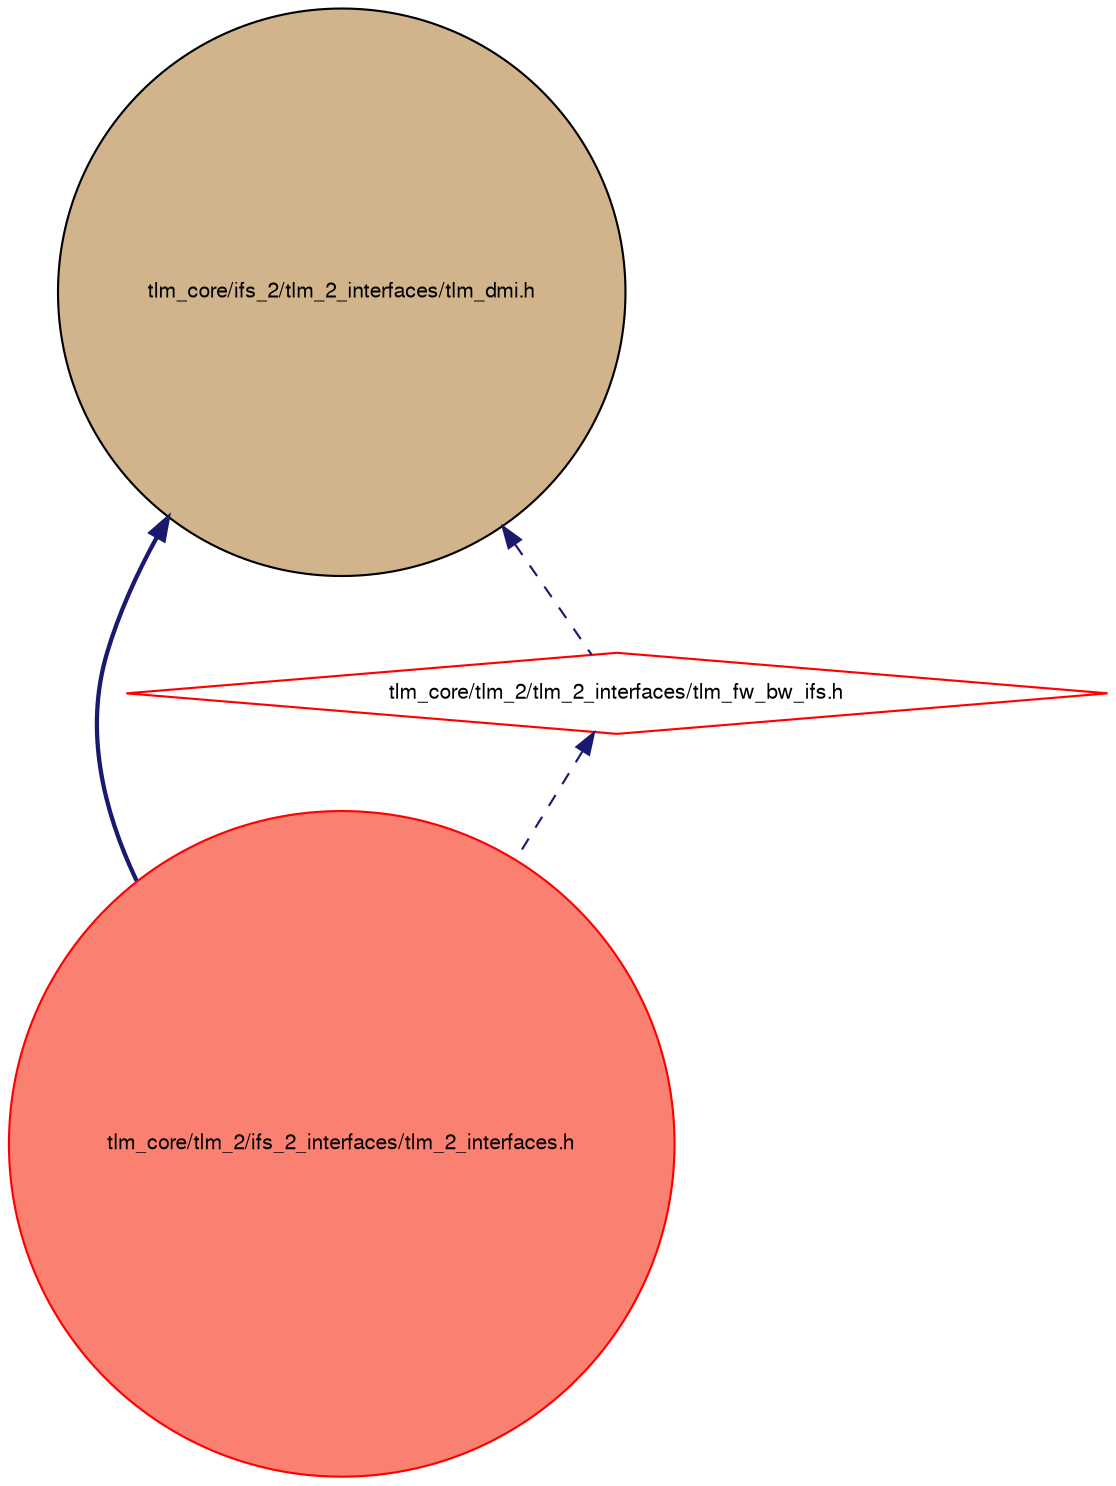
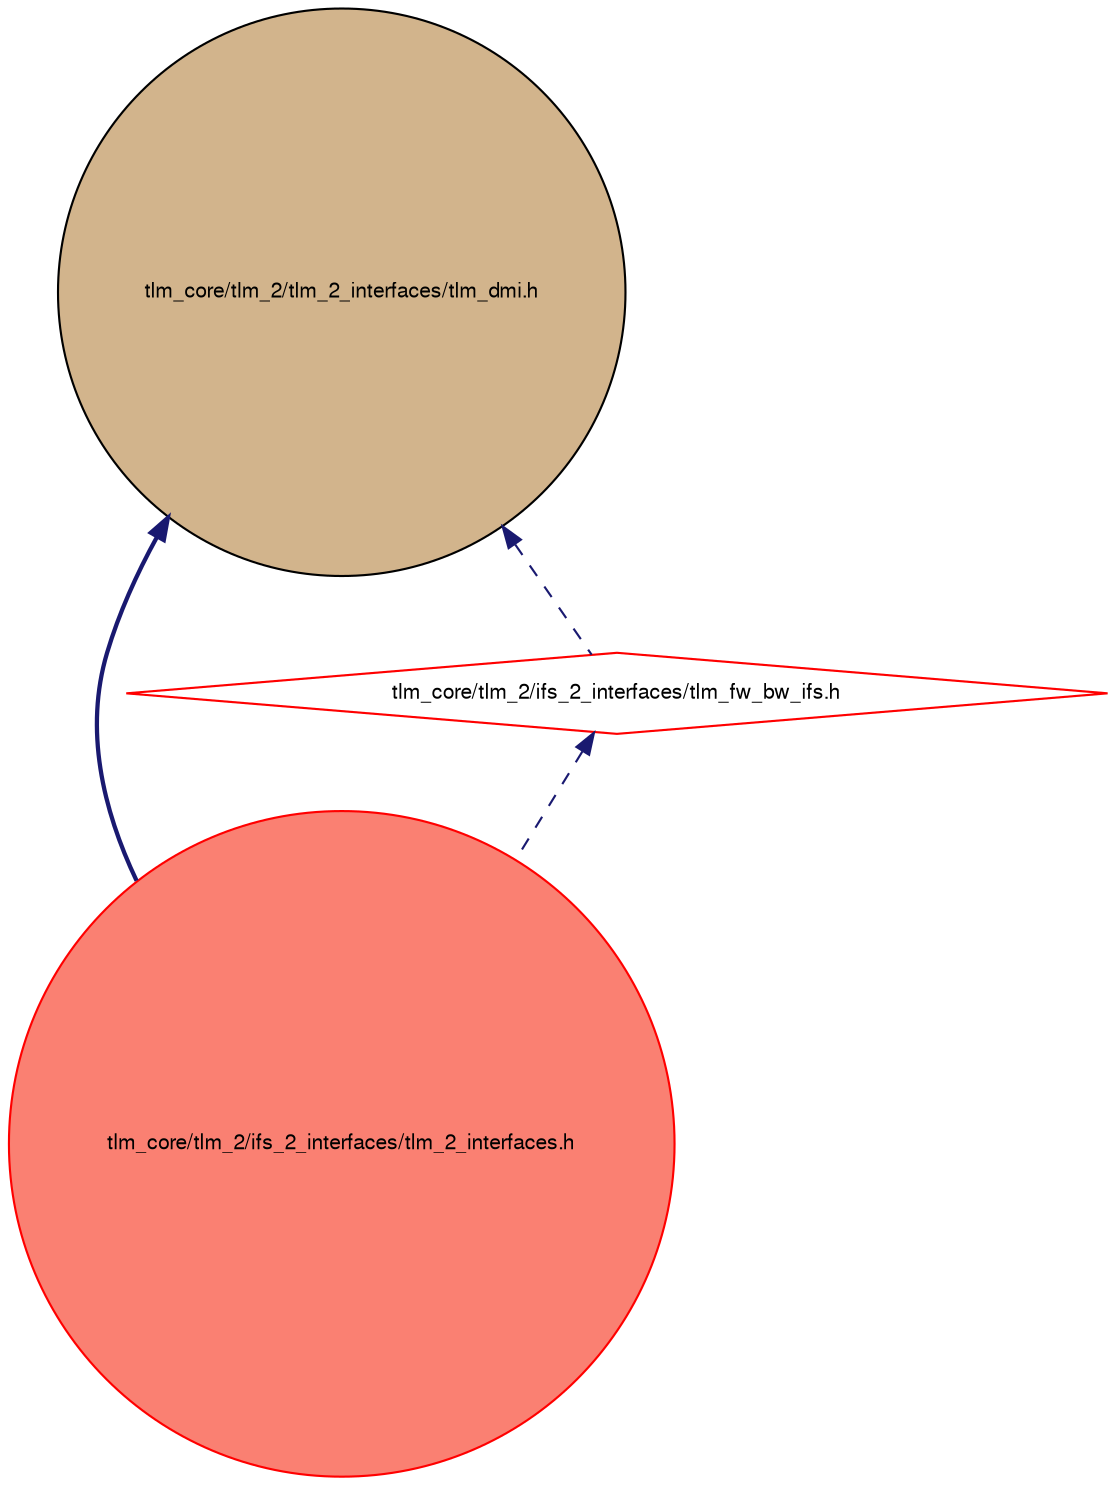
  digraph {
    node [color=red fontname=FreeSans fontsize=10 shape=circle style=filled]
    edge [color=midnightblue dir=back fontname=FreeSans fontsize=10 labelfontname=FreeSans labelfontsize=10 style=dashed]
-   n1 [color=black fillcolor=tan fontcolor=black height=0.2 label="tlm_core/ifs_2/tlm_2_interfaces/tlm_dmi.h" width=0.4]
+   n1 [color=black fillcolor=tan fontcolor=black height=0.2 label="tlm_core/tlm_2/tlm_2_interfaces/tlm_dmi.h" width=0.4]
    n2 [fillcolor=salmon height=0.2 label="tlm_core/tlm_2/ifs_2_interfaces/tlm_2_interfaces.h" width=0.4]
-   n3 [fillcolor=white height=0.2 label="tlm_core/tlm_2/tlm_2_interfaces/tlm_fw_bw_ifs.h" shape=diamond width=0.4]
+   n3 [fillcolor=white height=0.2 label="tlm_core/tlm_2/ifs_2_interfaces/tlm_fw_bw_ifs.h" shape=diamond width=0.4]
    n1 -> n2 [style=bold]
    n1 -> n3
    n3 -> n2
  }
